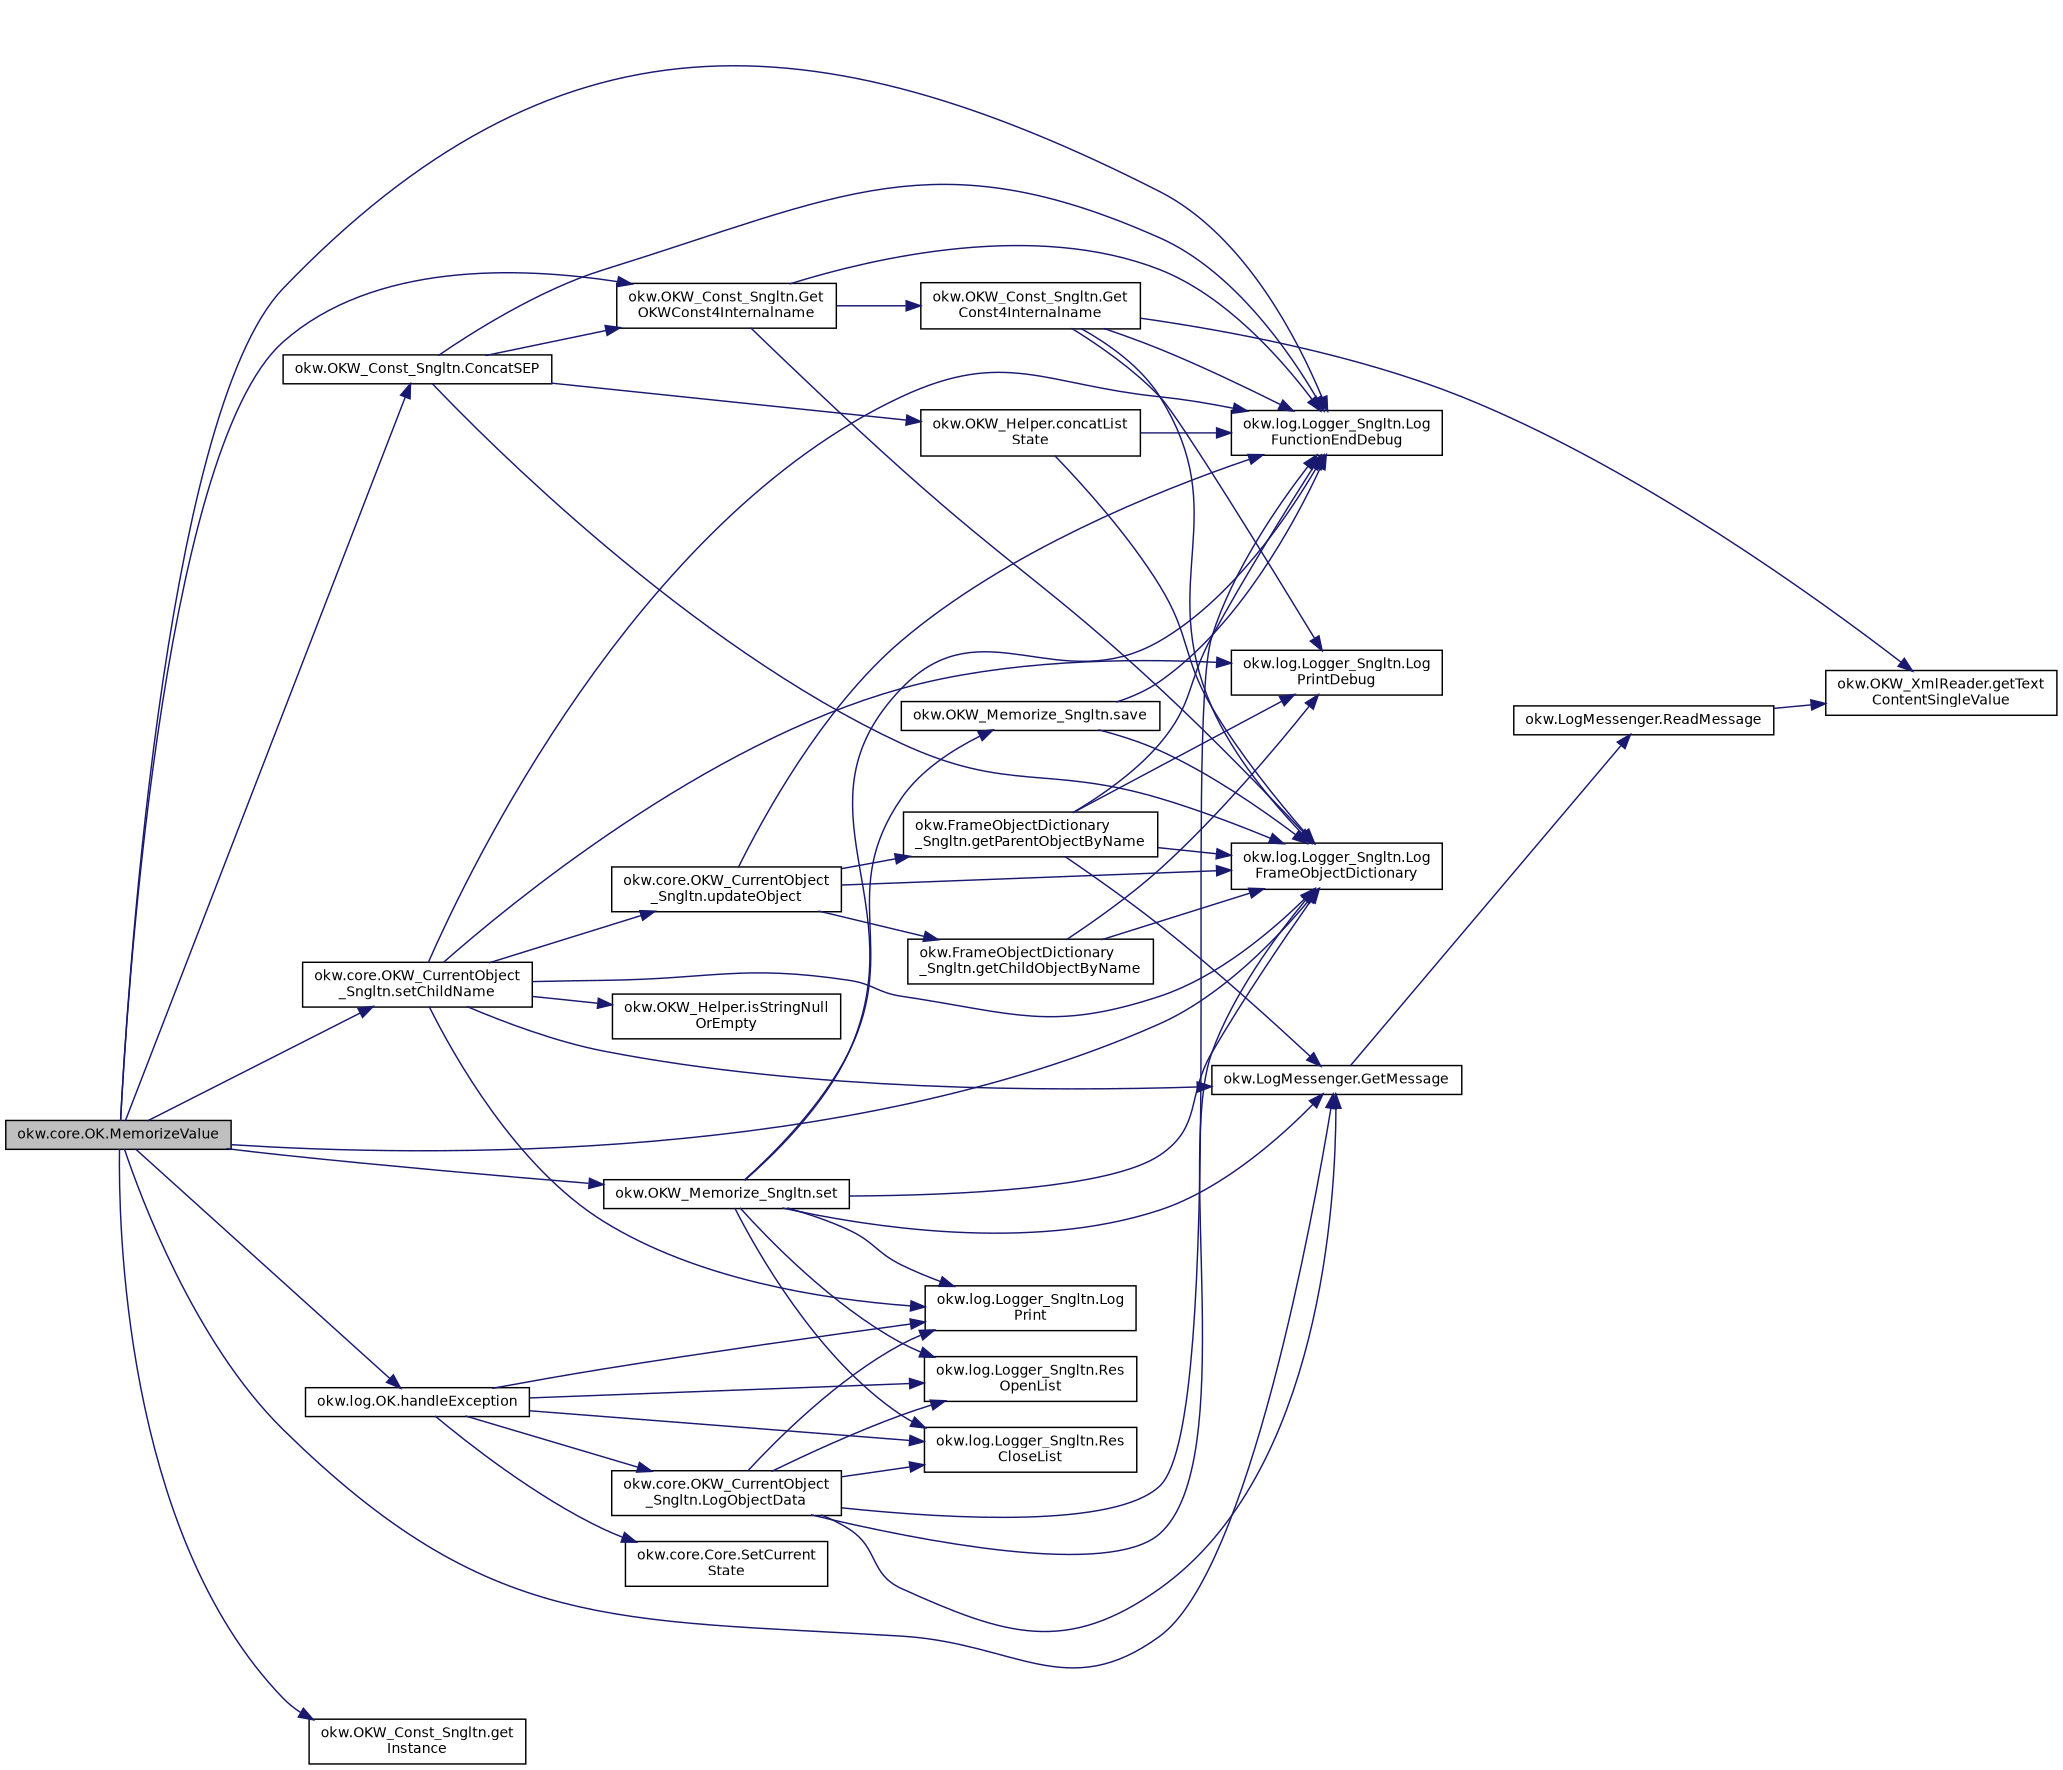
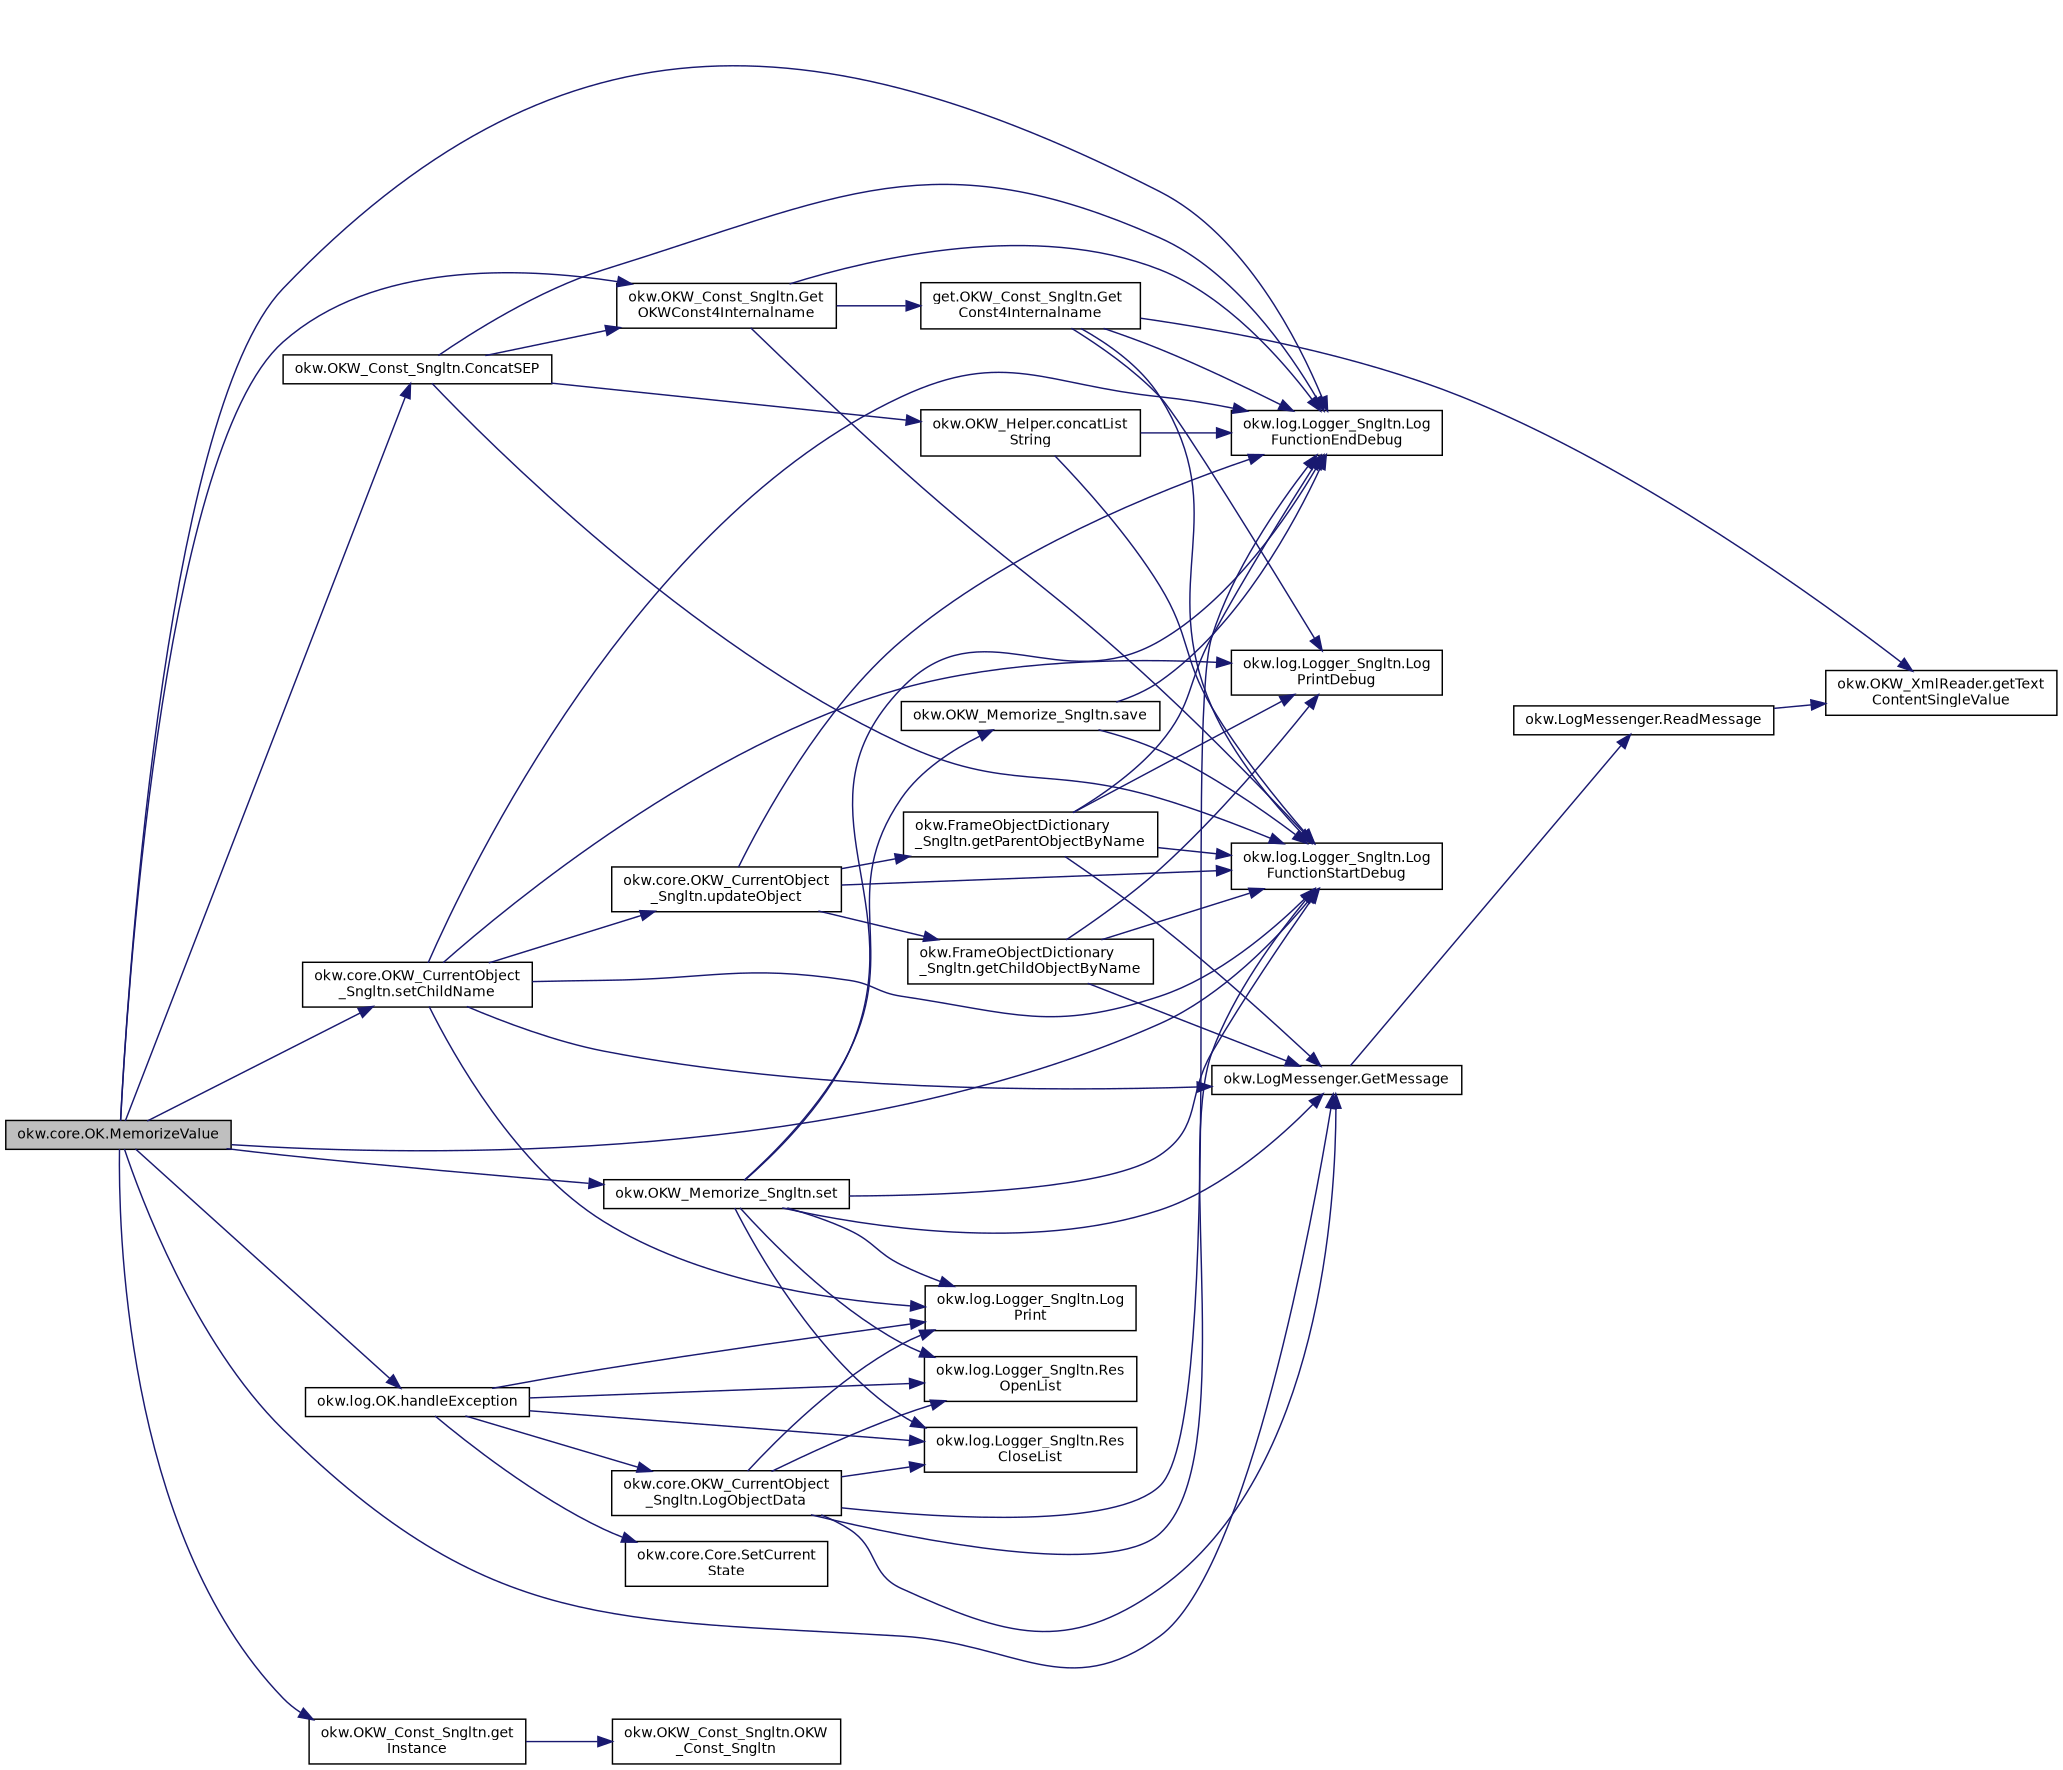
  digraph {
    rankdir=LR
    node [color=black fillcolor=white fontname=Helvetica fontsize=10 shape=record style=filled]
    edge [color=midnightblue fontname=Helvetica fontsize=10 labelfontname=Helvetica labelfontsize=10 style=solid]
    n1 [fillcolor=grey75 fontcolor=black height=0.2 label="okw.core.OK.MemorizeValue" width=0.4]
-   n2 [height=0.2 label="okw.log.Logger_Sngltn.Log\lFrameObjectDictionary" width=0.4]
+   n2 [height=0.2 label="okw.log.Logger_Sngltn.Log\lFunctionStartDebug" width=0.4]
    n3 [height=0.2 label="okw.OKW_Const_Sngltn.get\lInstance" width=0.4]
    n4 [height=0.2 label="okw.OKW_Const_Sngltn.Get\lOKWConst4Internalname" width=0.4]
    n5 [height=0.2 label="okw.log.Logger_Sngltn.Log\lFunctionEndDebug" width=0.4]
    n6 [height=0.2 label="okw.LogMessenger.GetMessage" width=0.4]
    n7 [height=0.2 label="okw.core.OKW_CurrentObject\l_Sngltn.setChildName" width=0.4]
    n8 [height=0.2 label="okw.OKW_Const_Sngltn.ConcatSEP" width=0.4]
    n9 [height=0.2 label="okw.OKW_Memorize_Sngltn.set" width=0.4]
    n10 [height=0.2 label="okw.log.OK.handleException" width=0.4]
-   n12 [height=0.2 label="okw.OKW_Const_Sngltn.Get\lConst4Internalname" width=0.4]
+   n11 [height=0.2 label="okw.OKW_Const_Sngltn.OKW\l_Const_Sngltn" width=0.4]
+   n12 [height=0.2 label="get.OKW_Const_Sngltn.Get\lConst4Internalname" width=0.4]
    n13 [height=0.2 label="okw.LogMessenger.ReadMessage" width=0.4]
    n14 [height=0.2 label="okw.log.Logger_Sngltn.Log\lPrintDebug" width=0.4]
-   n15 [height=0.2 label="okw.OKW_Helper.isStringNull\lOrEmpty" width=0.4]
    n16 [height=0.2 label="okw.log.Logger_Sngltn.Log\lPrint" width=0.4]
    n17 [height=0.2 label="okw.core.OKW_CurrentObject\l_Sngltn.updateObject" width=0.4]
-   n18 [height=0.2 label="okw.OKW_Helper.concatList\lState" width=0.4]
+   n18 [height=0.2 label="okw.OKW_Helper.concatList\lString" width=0.4]
    n19 [height=0.2 label="okw.log.Logger_Sngltn.Res\lOpenList" width=0.4]
    n20 [height=0.2 label="okw.log.Logger_Sngltn.Res\lCloseList" width=0.4]
    n21 [height=0.2 label="okw.OKW_Memorize_Sngltn.save" width=0.4]
    n22 [height=0.2 label="okw.core.OKW_CurrentObject\l_Sngltn.LogObjectData" width=0.4]
    n23 [height=0.2 label="okw.core.Core.SetCurrent\lState" width=0.4]
    n24 [height=0.2 label="okw.OKW_XmlReader.getText\lContentSingleValue" width=0.4]
    n25 [height=0.2 label="okw.FrameObjectDictionary\l_Sngltn.getParentObjectByName" width=0.4]
    n26 [height=0.2 label="okw.FrameObjectDictionary\l_Sngltn.getChildObjectByName" width=0.4]
    n1 -> n2
    n1 -> n3
    n1 -> n4
    n1 -> n5
    n1 -> n6
    n1 -> n7
    n1 -> n8
    n1 -> n9
    n1 -> n10
+   n3 -> n11
    n4 -> n2
    n4 -> n5
    n4 -> n12
    n6 -> n13
    n7 -> n2
    n7 -> n5
    n7 -> n6
    n7 -> n14
-   n7 -> n15
    n7 -> n16
    n7 -> n17
    n8 -> n2
    n8 -> n4
    n8 -> n5
    n8 -> n18
    n9 -> n2
    n9 -> n5
    n9 -> n6
    n9 -> n16
    n9 -> n19
    n9 -> n20
    n9 -> n21
    n10 -> n16
    n10 -> n19
    n10 -> n20
    n10 -> n22
    n10 -> n23
    n12 -> n2
    n12 -> n5
    n12 -> n14
    n12 -> n24
    n13 -> n24
    n17 -> n2
    n17 -> n5
    n17 -> n25
    n17 -> n26
    n18 -> n2
    n18 -> n5
    n21 -> n2
    n21 -> n5
    n22 -> n2
    n22 -> n5
    n22 -> n6
    n22 -> n16
    n22 -> n19
    n22 -> n20
    n25 -> n2
    n25 -> n5
    n25 -> n6
    n25 -> n14
    n26 -> n2
+   n26 -> n6
    n26 -> n14
  }
